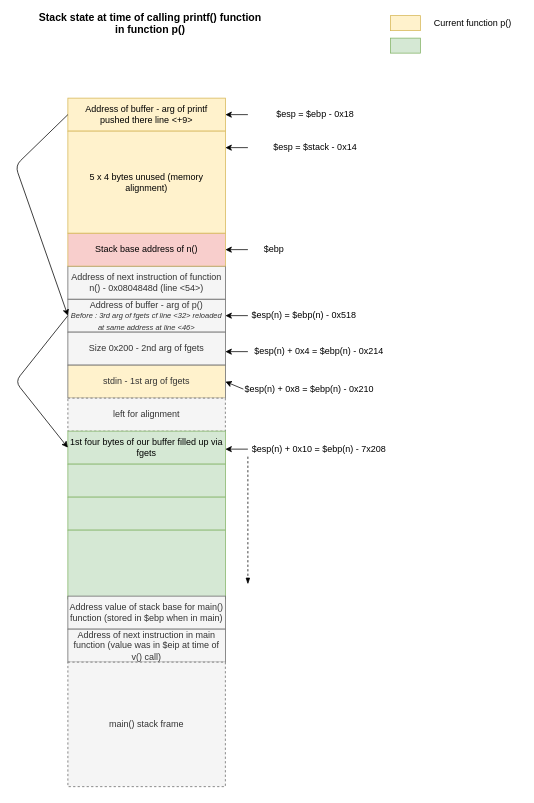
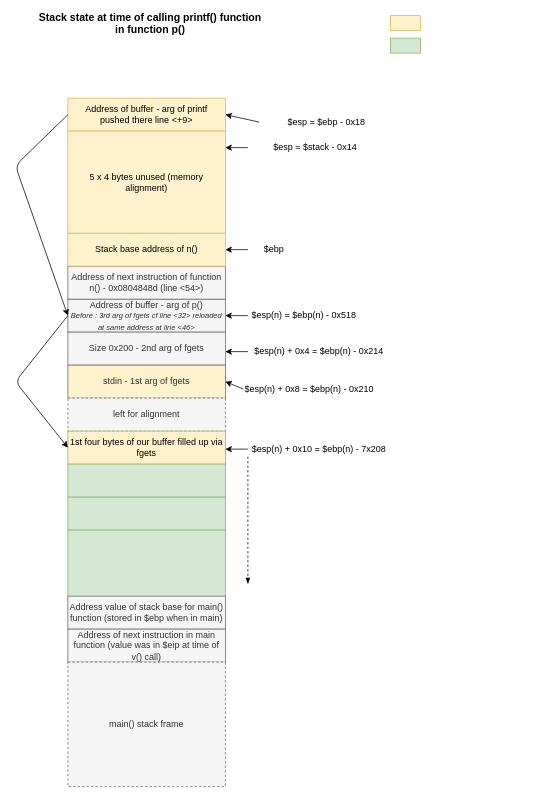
  <mxCell id="0" />
  <mxCell id="1" parent="0" />
  <mxCell id="2" value="$esp(n) = $ebp(n) - 0x518" style="text;html=1;strokeColor=none;fillColor=none;align=center;verticalAlign=middle;whiteSpace=wrap;rounded=0;" parent="1" vertex="1"><mxGeometry x="330" y="410" width="150" height="20" as="geometry" /></mxCell>
  <mxCell id="3" value="" style="group" parent="1" vertex="1" connectable="0"><mxGeometry x="90" y="398" width="210" height="440" as="geometry" /></mxCell>
  <mxCell id="4" value="" style="group" parent="3" vertex="1" connectable="0"><mxGeometry width="210" height="440" as="geometry" /></mxCell>
  <mxCell id="5" value="Address of buffer - arg of p()&lt;br&gt;&lt;font style=&quot;font-size: 10px&quot;&gt;&lt;i&gt;Before : 3rd arg of fgets cf line &amp;lt;32&amp;gt; reloaded at same address at line &amp;lt;46&amp;gt;&lt;/i&gt;&lt;/font&gt;" style="rounded=0;whiteSpace=wrap;html=1;fillColor=#f5f5f5;strokeColor=#666666;fontColor=#333333;" parent="4" vertex="1"><mxGeometry width="210" height="44" as="geometry" /></mxCell>
  <mxCell id="6" value="Size 0x200 - 2nd arg of fgets" style="rounded=0;whiteSpace=wrap;html=1;fillColor=#f5f5f5;strokeColor=#666666;fontColor=#333333;" parent="4" vertex="1"><mxGeometry y="44" width="210" height="44" as="geometry" /></mxCell>
  <mxCell id="7" value="stdin - 1st arg of fgets" style="rounded=0;whiteSpace=wrap;html=1;fillColor=#fff2cc;strokeColor=#666666;fontColor=#333333;" parent="4" vertex="1"><mxGeometry y="88" width="210" height="44" as="geometry" /></mxCell>
  <mxCell id="8" value="left for alignment" style="rounded=0;whiteSpace=wrap;html=1;fillColor=#f5f5f5;strokeColor=#666666;fontColor=#333333;dashed=1;" parent="4" vertex="1"><mxGeometry y="132" width="210" height="44" as="geometry" /></mxCell>
- <mxCell id="9" value="1st four bytes of our buffer filled up via fgets" style="rounded=0;whiteSpace=wrap;html=1;fillColor=#d5e8d4;strokeColor=#82b366;" parent="4" vertex="1"><mxGeometry y="176" width="210" height="44" as="geometry" /></mxCell>
+ <mxCell id="9" value="1st four bytes of our buffer filled up via fgets" style="rounded=0;whiteSpace=wrap;html=1;fillColor=#fff2cc;strokeColor=#82b366;" parent="4" vertex="1"><mxGeometry y="176" width="210" height="44" as="geometry" /></mxCell>
  <mxCell id="10" value="" style="rounded=0;whiteSpace=wrap;html=1;fillColor=#d5e8d4;strokeColor=#82b366;" parent="4" vertex="1"><mxGeometry y="220" width="210" height="44" as="geometry" /></mxCell>
  <mxCell id="11" value="" style="rounded=0;whiteSpace=wrap;html=1;fillColor=#d5e8d4;strokeColor=#82b366;" parent="4" vertex="1"><mxGeometry y="264" width="210" height="44" as="geometry" /></mxCell>
  <mxCell id="12" value="" style="rounded=0;whiteSpace=wrap;html=1;fillColor=#d5e8d4;strokeColor=#82b366;" parent="4" vertex="1"><mxGeometry y="308" width="210" height="92" as="geometry" /></mxCell>
  <mxCell id="13" value="Address value of stack base for main() function (stored in $ebp when in main)" style="rounded=0;whiteSpace=wrap;html=1;fillColor=#f5f5f5;strokeColor=#666666;fontColor=#333333;" parent="4" vertex="1"><mxGeometry y="396" width="210" height="44" as="geometry" /></mxCell>
  <mxCell id="14" value="" style="endArrow=classic;html=1;exitX=0;exitY=0.5;exitDx=0;exitDy=0;entryX=0;entryY=0.5;entryDx=0;entryDy=0;" parent="4" source="5" target="9" edge="1"><mxGeometry width="50" height="50" relative="1" as="geometry"><mxPoint x="-70" as="sourcePoint" /><mxPoint x="-20" y="-50" as="targetPoint" /><Array as="points"><mxPoint x="-70" y="110" /></Array></mxGeometry></mxCell>
  <mxCell id="15" value="" style="endArrow=classic;html=1;entryX=1;entryY=0.5;entryDx=0;entryDy=0;exitX=0;exitY=0.5;exitDx=0;exitDy=0;" parent="1" source="2" target="5" edge="1"><mxGeometry width="50" height="50" relative="1" as="geometry"><mxPoint x="440" y="678" as="sourcePoint" /><mxPoint x="527.5" y="628" as="targetPoint" /></mxGeometry></mxCell>
  <mxCell id="16" value="$esp(n) + 0x4 = $ebp(n) - 0x214" style="text;html=1;strokeColor=none;fillColor=none;align=center;verticalAlign=middle;whiteSpace=wrap;rounded=0;" parent="1" vertex="1"><mxGeometry x="330" y="458" width="190" height="20" as="geometry" /></mxCell>
  <mxCell id="17" value="" style="endArrow=classic;html=1;entryX=1;entryY=0.5;entryDx=0;entryDy=0;exitX=0;exitY=0.5;exitDx=0;exitDy=0;" parent="1" source="16" edge="1"><mxGeometry width="50" height="50" relative="1" as="geometry"><mxPoint x="440" y="726" as="sourcePoint" /><mxPoint x="300" y="468" as="targetPoint" /></mxGeometry></mxCell>
  <mxCell id="18" value="$esp(n) + 0x8 = $ebp(n) - 0x210" style="text;html=1;strokeColor=none;fillColor=none;align=center;verticalAlign=middle;whiteSpace=wrap;rounded=0;" parent="1" vertex="1"><mxGeometry x="324" y="508" width="176" height="20" as="geometry" /></mxCell>
  <mxCell id="19" value="" style="endArrow=classic;html=1;entryX=1;entryY=0.5;entryDx=0;entryDy=0;exitX=0;exitY=0.5;exitDx=0;exitDy=0;" parent="1" source="18" edge="1"><mxGeometry width="50" height="50" relative="1" as="geometry"><mxPoint x="440" y="766" as="sourcePoint" /><mxPoint x="300" y="508" as="targetPoint" /></mxGeometry></mxCell>
  <mxCell id="20" value="$esp(n) + 0x10 = $ebp(n) - 7x208" style="text;html=1;strokeColor=none;fillColor=none;align=center;verticalAlign=middle;whiteSpace=wrap;rounded=0;" parent="1" vertex="1"><mxGeometry x="330" y="588" width="190" height="20" as="geometry" /></mxCell>
  <mxCell id="21" value="" style="endArrow=classic;html=1;entryX=1;entryY=0.5;entryDx=0;entryDy=0;exitX=0;exitY=0.5;exitDx=0;exitDy=0;" parent="1" source="20" edge="1"><mxGeometry width="50" height="50" relative="1" as="geometry"><mxPoint x="440" y="856" as="sourcePoint" /><mxPoint x="300" y="598" as="targetPoint" /></mxGeometry></mxCell>
  <mxCell id="22" value="" style="endArrow=blockThin;dashed=1;html=1;exitX=0;exitY=1;exitDx=0;exitDy=0;endFill=1;" parent="1" source="20" edge="1"><mxGeometry width="50" height="50" relative="1" as="geometry"><mxPoint x="340" y="628" as="sourcePoint" /><mxPoint x="330" y="778" as="targetPoint" /></mxGeometry></mxCell>
  <mxCell id="23" value="$ebp" style="text;html=1;strokeColor=none;fillColor=none;align=center;verticalAlign=middle;whiteSpace=wrap;rounded=0;" parent="1" vertex="1"><mxGeometry x="330" y="322" width="70" height="20" as="geometry" /></mxCell>
  <mxCell id="24" value="" style="endArrow=classic;html=1;entryX=1;entryY=0.5;entryDx=0;entryDy=0;exitX=0;exitY=0.5;exitDx=0;exitDy=0;" parent="1" source="23" edge="1"><mxGeometry width="50" height="50" relative="1" as="geometry"><mxPoint x="440" y="590" as="sourcePoint" /><mxPoint x="300" y="332" as="targetPoint" /></mxGeometry></mxCell>
  <mxCell id="25" value="Address of next instruction in main function (value was in $eip at time of v() call)" style="rounded=0;whiteSpace=wrap;html=1;fillColor=#f5f5f5;strokeColor=#666666;fontColor=#333333;" parent="1" vertex="1"><mxGeometry x="90" y="838" width="210" height="44" as="geometry" /></mxCell>
  <mxCell id="26" value="main() stack frame" style="rounded=0;whiteSpace=wrap;html=1;fillColor=#f5f5f5;strokeColor=#666666;fontColor=#333333;dashed=1;" parent="1" vertex="1"><mxGeometry x="90" y="882" width="210" height="166" as="geometry" /></mxCell>
  <mxCell id="27" value="&lt;font style=&quot;font-size: 14px&quot;&gt;&lt;b&gt;Stack state at time of calling printf() function in function p()&lt;/b&gt;&lt;/font&gt;" style="text;html=1;strokeColor=none;fillColor=none;align=center;verticalAlign=middle;whiteSpace=wrap;rounded=0;" parent="1" vertex="1"><mxGeometry x="50" y="20" width="300" height="20" as="geometry" /></mxCell>
  <mxCell id="28" value="Address of next instruction of function n() -&amp;nbsp;0x0804848d (line &amp;lt;54&amp;gt;)" style="rounded=0;whiteSpace=wrap;html=1;fillColor=#f5f5f5;strokeColor=#666666;fontColor=#333333;" vertex="1" parent="1"><mxGeometry x="90" y="354" width="210" height="44" as="geometry" /></mxCell>
- <mxCell id="29" value="Stack base address of n()" style="rounded=0;whiteSpace=wrap;html=1;fillColor=#f8cecc;strokeColor=#d6b656;" vertex="1" parent="1"><mxGeometry x="90" y="310" width="210" height="44" as="geometry" /></mxCell>
+ <mxCell id="29" value="Stack base address of n()" style="rounded=0;whiteSpace=wrap;html=1;fillColor=#fff2cc;strokeColor=#d6b656;" vertex="1" parent="1"><mxGeometry x="90" y="310" width="210" height="44" as="geometry" /></mxCell>
  <mxCell id="30" value="Address of buffer - arg of printf&lt;br&gt;pushed there line &amp;lt;+9&amp;gt;" style="rounded=0;whiteSpace=wrap;html=1;fillColor=#fff2cc;strokeColor=#d6b656;" vertex="1" parent="1"><mxGeometry x="90" y="130" width="210" height="44" as="geometry" /></mxCell>
  <mxCell id="31" value="" style="endArrow=classic;html=1;exitX=0;exitY=0.5;exitDx=0;exitDy=0;" edge="1" parent="1" source="30"><mxGeometry width="50" height="50" relative="1" as="geometry"><mxPoint x="30" y="280" as="sourcePoint" /><mxPoint x="90" y="420" as="targetPoint" /><Array as="points"><mxPoint x="20" y="220" /></Array></mxGeometry></mxCell>
- <mxCell id="32" value="$esp = $ebp - 0x18" style="text;html=1;strokeColor=none;fillColor=none;align=center;verticalAlign=middle;whiteSpace=wrap;rounded=0;" vertex="1" parent="1"><mxGeometry x="330" y="142" width="180" height="20" as="geometry" /></mxCell>
+ <mxCell id="32" value="$esp = $ebp - 0x18" style="text;html=1;strokeColor=none;fillColor=none;align=center;verticalAlign=middle;whiteSpace=wrap;rounded=0;" vertex="1" parent="1"><mxGeometry x="345" y="152" width="180" height="20" as="geometry" /></mxCell>
  <mxCell id="33" value="" style="endArrow=classic;html=1;entryX=1;entryY=0.5;entryDx=0;entryDy=0;exitX=0;exitY=0.5;exitDx=0;exitDy=0;" edge="1" source="32" parent="1"><mxGeometry width="50" height="50" relative="1" as="geometry"><mxPoint x="440" y="410" as="sourcePoint" /><mxPoint x="300" y="152" as="targetPoint" /></mxGeometry></mxCell>
  <mxCell id="34" value="5 x 4 bytes unused (memory alignment)" style="rounded=0;whiteSpace=wrap;html=1;fillColor=#fff2cc;strokeColor=#d6b656;" vertex="1" parent="1"><mxGeometry x="90" y="174" width="210" height="136" as="geometry" /></mxCell>
  <mxCell id="35" value="$esp = $stack - 0x14" style="text;html=1;strokeColor=none;fillColor=none;align=center;verticalAlign=middle;whiteSpace=wrap;rounded=0;" vertex="1" parent="1"><mxGeometry x="330" y="186" width="180" height="20" as="geometry" /></mxCell>
  <mxCell id="36" value="" style="endArrow=classic;html=1;entryX=1;entryY=0.5;entryDx=0;entryDy=0;exitX=0;exitY=0.5;exitDx=0;exitDy=0;" edge="1" source="35" parent="1"><mxGeometry width="50" height="50" relative="1" as="geometry"><mxPoint x="440" y="454" as="sourcePoint" /><mxPoint x="300" y="196" as="targetPoint" /></mxGeometry></mxCell>
  <mxCell id="37" value="" style="rounded=0;whiteSpace=wrap;html=1;fillColor=#fff2cc;strokeColor=#d6b656;" vertex="1" parent="1"><mxGeometry x="520" y="20" width="40" height="20" as="geometry" /></mxCell>
- <mxCell id="38" value="Current function p()" style="text;html=1;strokeColor=none;fillColor=none;align=center;verticalAlign=middle;whiteSpace=wrap;rounded=0;" vertex="1" parent="1"><mxGeometry x="570" y="20" width="120" height="20" as="geometry" /></mxCell>
  <mxCell id="39" value="" style="rounded=0;whiteSpace=wrap;html=1;fillColor=#d5e8d4;strokeColor=#82b366;" vertex="1" parent="1"><mxGeometry x="520" y="50" width="40" height="20" as="geometry" /></mxCell>
